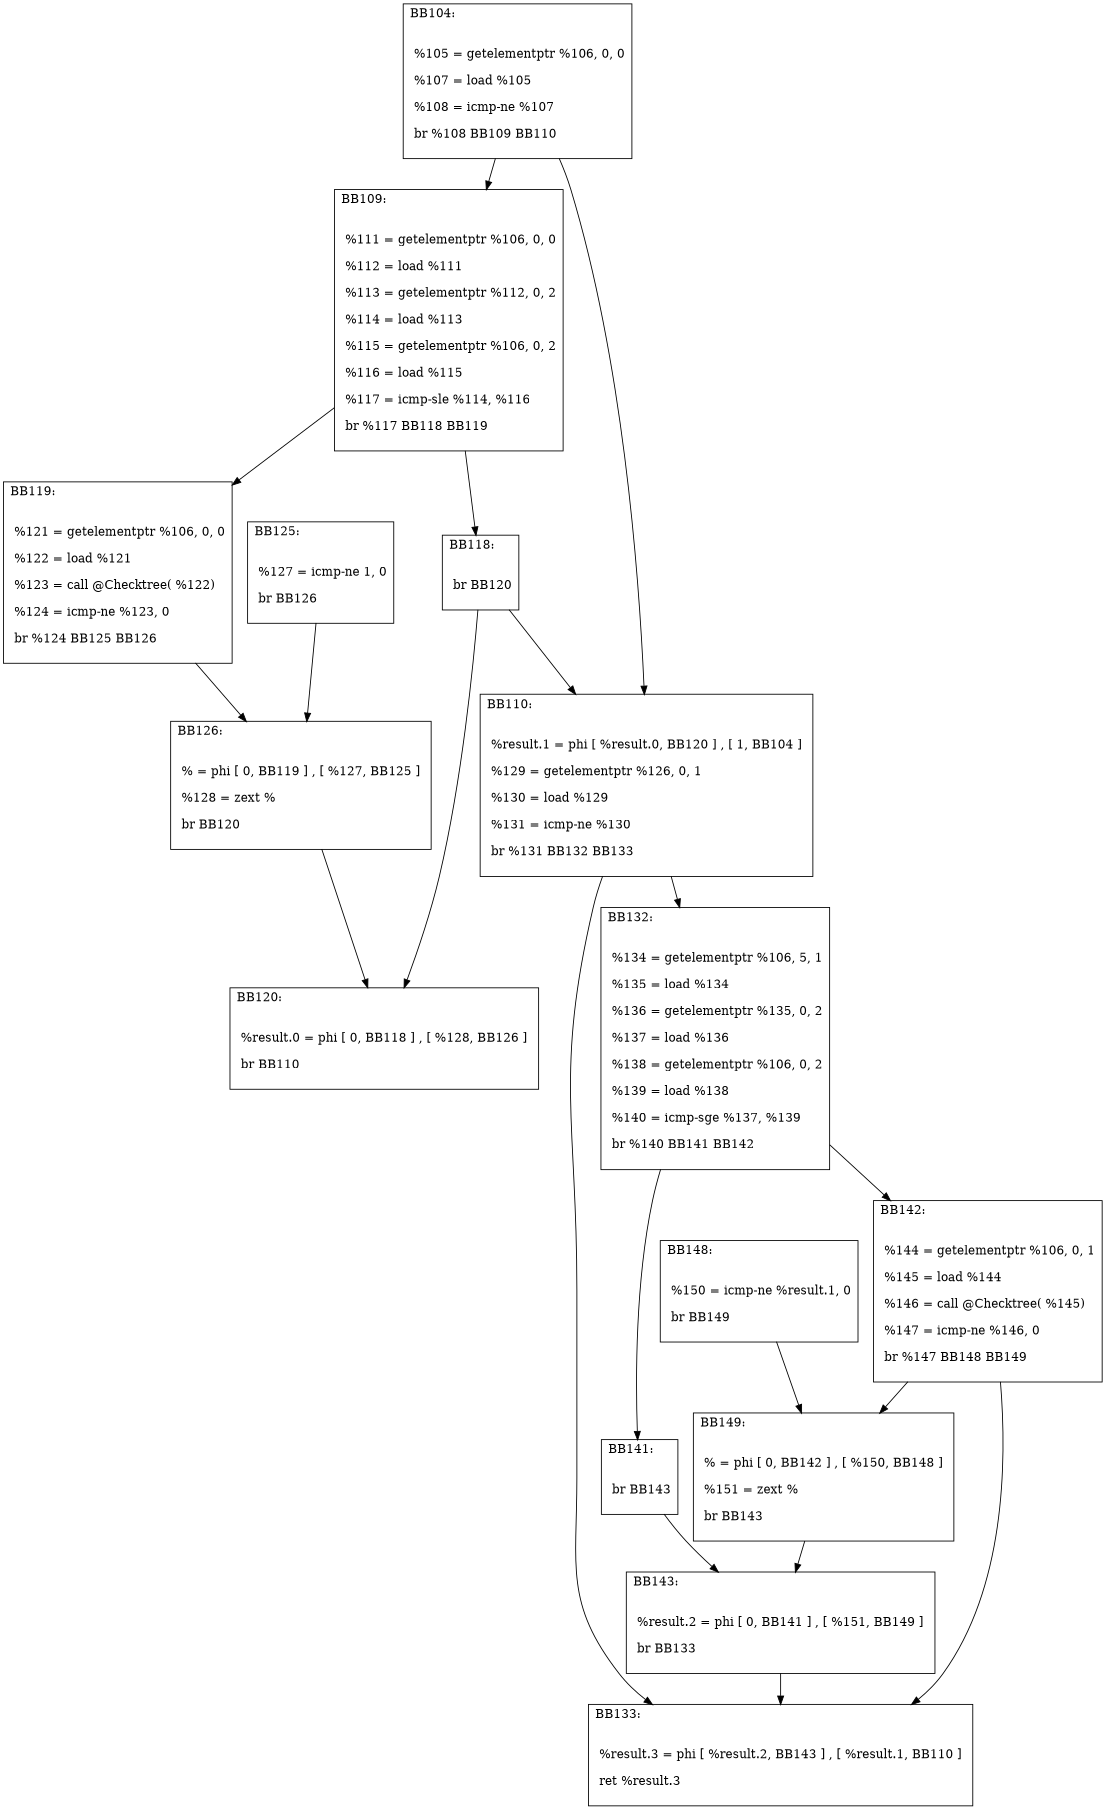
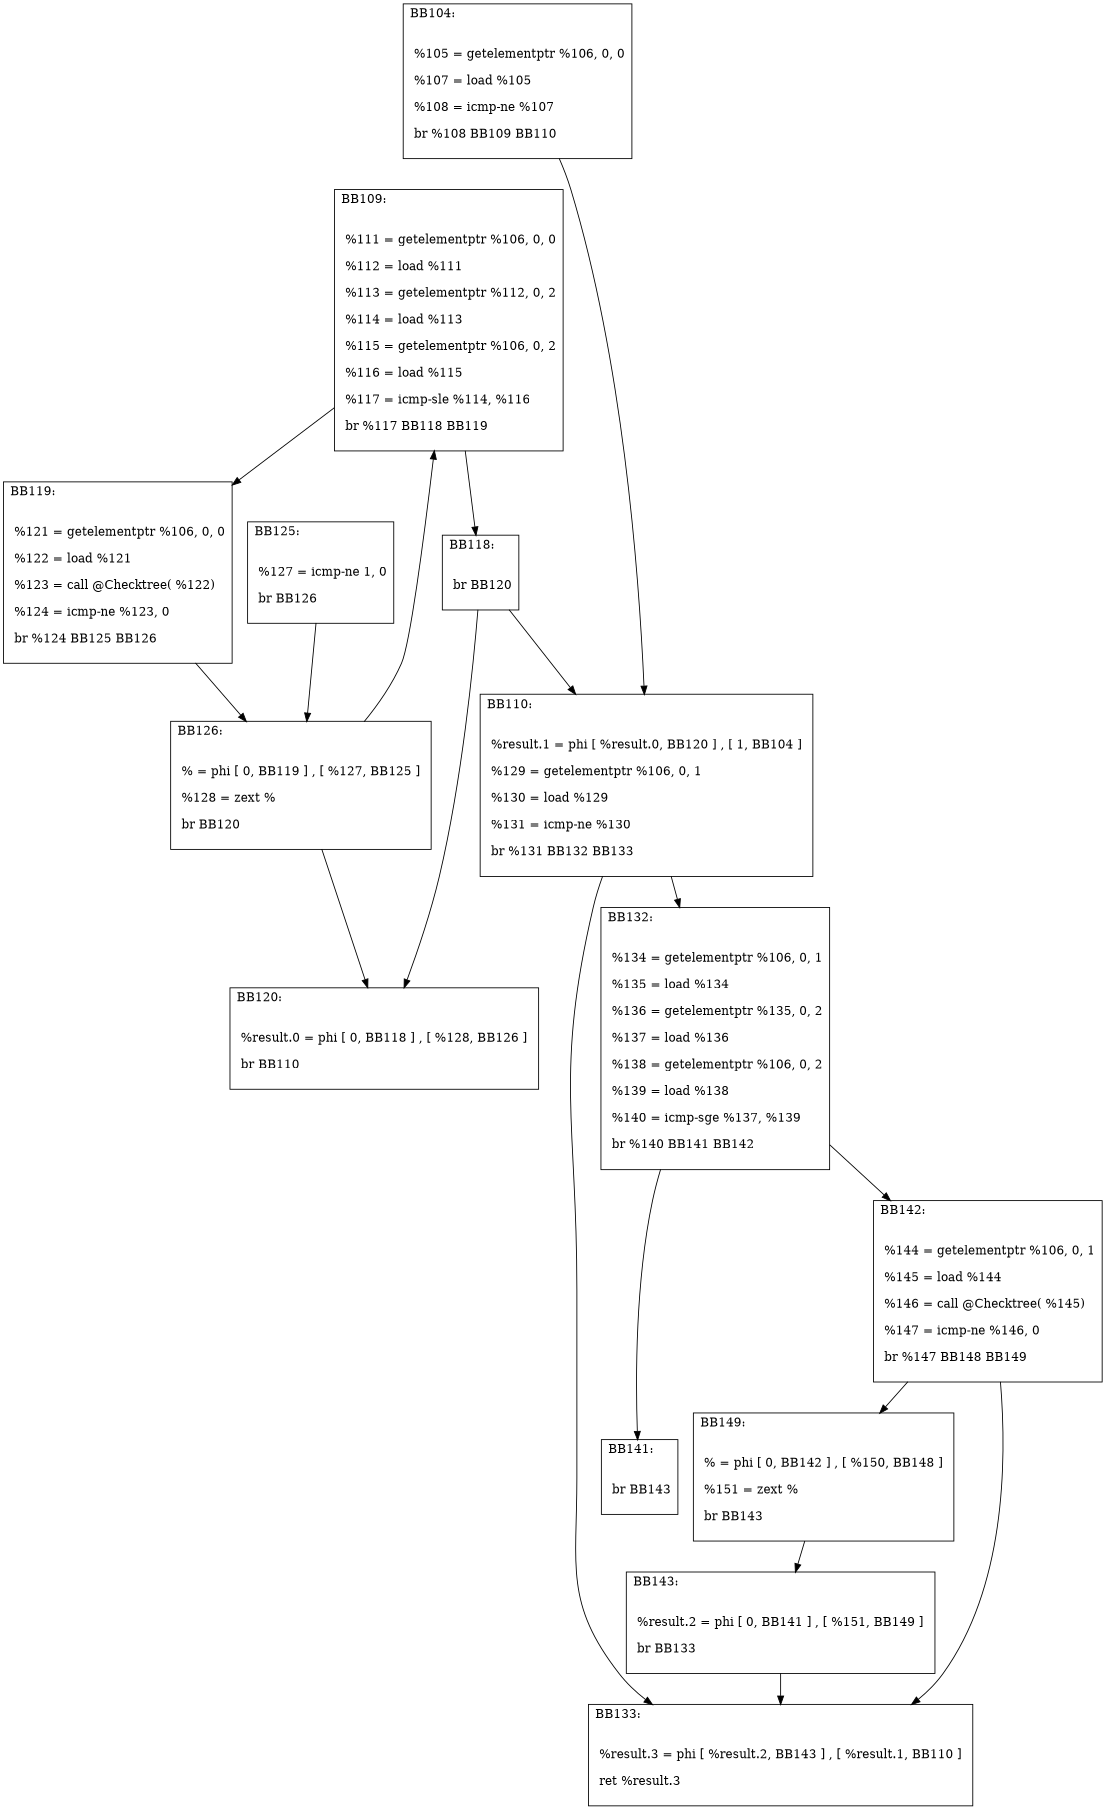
  digraph {
    node [shape=record]
    n1 [label="{BB104:\l\l\n             %105 = getelementptr %106, 0, 0\l\n             %107 = load %105\l\n             %108 = icmp-ne %107\l\n             br %108 BB109 BB110\l\n             }"]
    n2 [label="{BB109:\l\l\n             %111 = getelementptr %106, 0, 0\l\n             %112 = load %111\l\n             %113 = getelementptr %112, 0, 2\l\n             %114 = load %113\l\n             %115 = getelementptr %106, 0, 2\l\n             %116 = load %115\l\n             %117 = icmp-sle %114, %116\l\n             br %117 BB118 BB119\l\n             }"]
-   n3 [label="{BB110:\l\l\n             %result.1 = phi [ %result.0, BB120 ] , [ 1, BB104 ] \l\n             %129 = getelementptr %126, 0, 1\l\n             %130 = load %129\l\n             %131 = icmp-ne %130\l\n             br %131 BB132 BB133\l\n             }"]
+   n3 [label="{BB110:\l\l\n             %result.1 = phi [ %result.0, BB120 ] , [ 1, BB104 ] \l\n             %129 = getelementptr %106, 0, 1\l\n             %130 = load %129\l\n             %131 = icmp-ne %130\l\n             br %131 BB132 BB133\l\n             }"]
    n4 [label="{BB118:\l\l\n             br BB120\l\n             }"]
    n5 [label="{BB119:\l\l\n             %121 = getelementptr %106, 0, 0\l\n             %122 = load %121\l\n             %123 = call @Checktree( %122)\l\n             %124 = icmp-ne %123, 0\l\n             br %124 BB125 BB126\l\n             }"]
-   n6 [label="{BB132:\l\l\n             %134 = getelementptr %106, 5, 1\l\n             %135 = load %134\l\n             %136 = getelementptr %135, 0, 2\l\n             %137 = load %136\l\n             %138 = getelementptr %106, 0, 2\l\n             %139 = load %138\l\n             %140 = icmp-sge %137, %139\l\n             br %140 BB141 BB142\l\n             }"]
+   n6 [label="{BB132:\l\l\n             %134 = getelementptr %106, 0, 1\l\n             %135 = load %134\l\n             %136 = getelementptr %135, 0, 2\l\n             %137 = load %136\l\n             %138 = getelementptr %106, 0, 2\l\n             %139 = load %138\l\n             %140 = icmp-sge %137, %139\l\n             br %140 BB141 BB142\l\n             }"]
    n7 [label="{BB133:\l\l\n             %result.3 = phi [ %result.2, BB143 ] , [ %result.1, BB110 ] \l\n             ret %result.3\l\n             }"]
    n8 [label="{BB120:\l\l\n             %result.0 = phi [ 0, BB118 ] , [ %128, BB126 ] \l\n             br BB110\l\n             }"]
    n9 [label="{BB126:\l\l\n             % = phi [ 0, BB119 ] , [ %127, BB125 ] \l\n             %128 = zext %\l\n             br BB120\l\n             }"]
    n10 [label="{BB141:\l\l\n             br BB143\l\n             }"]
    n11 [label="{BB142:\l\l\n             %144 = getelementptr %106, 0, 1\l\n             %145 = load %144\l\n             %146 = call @Checktree( %145)\l\n             %147 = icmp-ne %146, 0\l\n             br %147 BB148 BB149\l\n             }"]
    n12 [label="{BB125:\l\l\n             %127 = icmp-ne 1, 0\l\n             br BB126\l\n             }"]
    n13 [label="{BB143:\l\l\n             %result.2 = phi [ 0, BB141 ] , [ %151, BB149 ] \l\n             br BB133\l\n             }"]
    n14 [label="{BB149:\l\l\n             % = phi [ 0, BB142 ] , [ %150, BB148 ] \l\n             %151 = zext %\l\n             br BB143\l\n             }"]
-   n15 [label="{BB148:\l\l\n             %150 = icmp-ne %result.1, 0\l\n             br BB149\l\n             }"]
-   n1 -> n2
+   n9 -> n2
    n1 -> n3
    n2 -> n4
    n2 -> n5
    n3 -> n6
    n3 -> n7
    n4 -> n3
    n4 -> n8
    n5 -> n9
    n6 -> n10
    n6 -> n11
    n9 -> n8
-   n10 -> n13
    n11 -> n7
    n11 -> n14
    n12 -> n9
    n13 -> n7
    n14 -> n13
-   n15 -> n14
  }
